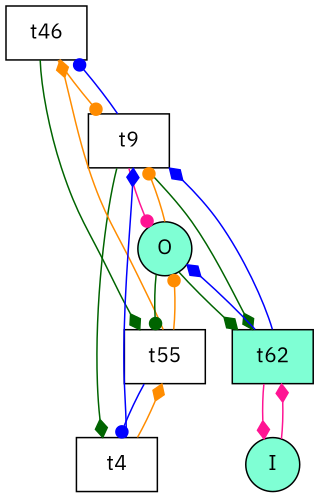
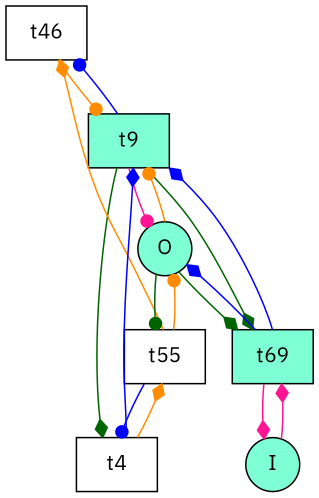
  digraph {
    fontname="IBM Plex Sans"
    node [fillcolor=white fontname="IBM Plex Sans" shape=box style=filled]
    edge [arrowhead=diamond color=darkorange fontname="IBM Plex Sans"]
    n1 [label=t46]
-   t9
+   t9 [fillcolor=aquamarine]
    t55
    t4
-   t62 [fillcolor=aquamarine]
+   t62 [fillcolor=aquamarine label=t69]
    n6 [fillcolor=aquamarine label=O shape=circle]
    n7 [fillcolor=aquamarine label=I shape=circle]
    n1 -> t9 [arrowhead=dot]
-   n1 -> t55 [color=darkgreen]
    t9 -> n1 [arrowhead=dot color=blue]
    t9 -> t4 [color=darkgreen]
    t9 -> t62 [color=darkgreen]
    t9 -> n6 [arrowhead=dot color=deeppink]
    t55 -> n1
    t55 -> t4 [arrowhead=dot color=blue]
    t55 -> n6 [arrowhead=dot]
    t4 -> t9 [color=blue]
    t4 -> t55
    t62 -> t9 [color=blue]
    t62 -> n6 [color=blue]
    t62 -> n7 [color=deeppink]
    n6 -> t9 [arrowhead=dot]
    n6 -> t55 [arrowhead=dot color=darkgreen]
    n6 -> t62 [color=darkgreen]
    n7 -> t62 [color=deeppink]
  }
